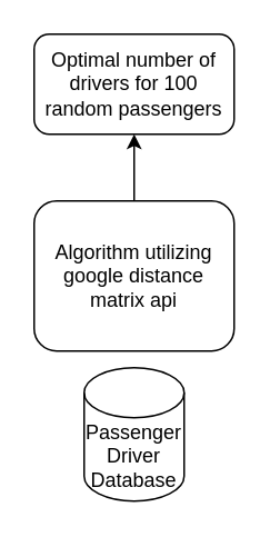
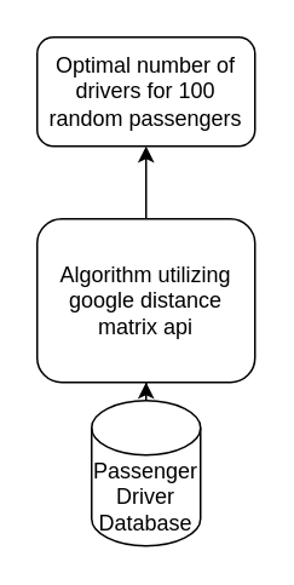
  <mxCell id="0" />
  <mxCell id="1" parent="0" />
+ <mxCell id="2" style="edgeStyle=orthogonalEdgeStyle;rounded=0;orthogonalLoop=1;jettySize=auto;html=1;entryX=0.5;entryY=1;entryDx=0;entryDy=0;" edge="1" parent="1" source="3" target="5"><mxGeometry relative="1" as="geometry" /></mxCell>
  <mxCell id="3" value="Passenger Driver Database" style="shape=cylinder3;whiteSpace=wrap;html=1;boundedLbl=1;backgroundOutline=1;size=15;" vertex="1" parent="1"><mxGeometry x="50" y="220" width="60" height="80" as="geometry" /></mxCell>
  <mxCell id="4" style="edgeStyle=orthogonalEdgeStyle;rounded=0;orthogonalLoop=1;jettySize=auto;html=1;" edge="1" parent="1" source="5" target="6"><mxGeometry relative="1" as="geometry" /></mxCell>
  <mxCell id="5" value="Algorithm utilizing google distance matrix api" style="rounded=1;whiteSpace=wrap;html=1;" vertex="1" parent="1"><mxGeometry x="20" y="120" width="120" height="90" as="geometry" /></mxCell>
  <mxCell id="6" value="Optimal number of drivers for 100 random passengers" style="rounded=1;whiteSpace=wrap;html=1;" vertex="1" parent="1"><mxGeometry x="20" y="20" width="120" height="60" as="geometry" /></mxCell>
